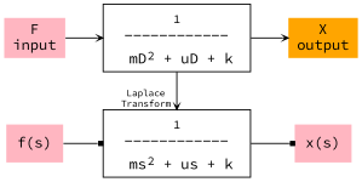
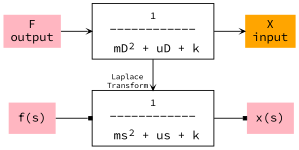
  digraph {
    fontname="Source Code Pro"
    rankdir=LR
    node [fillcolor=lightpink fontname="Source Code Pro" shape=none style=filled]
    edge [arrowhead=vee arrowsize=0.5 fontname="Source Code Pro"]
-   n1 [label="F\ninput"]
+   n1 [label="F\noutput"]
    n2 [label="f(s)"]
    n3 [label=< <sub>1</sub> <br/>____________<br /> <br />  mD<sup>2</sup> + uD + k <br />> shape=box fillcolor="" style=""]
    n4 [label=< <sub>1</sub> <br/>____________<br /> <br />  ms<sup>2</sup> + us + k <br />> shape=box fillcolor="" style=""]
-   n5 [fillcolor=orange label="X\noutput"]
+   n5 [fillcolor=orange label="X\ninput"]
    n6 [label="x(s)"]
    subgraph sub_1 {
      rank=same
      n1
      n2
    }
    subgraph sub_2 {
      rank=same
      n3
      n4
    }
    subgraph sub_3 {
      rank=same
      n5
      n6
    }
    n1 -> n3
    n2 -> n4 [arrowhead=box]
    n3 -> n4 [fontsize=9 headlabel="Laplace \nTransform " minlen=2]
    n3 -> n5
    n4 -> n6 [arrowhead=box]
  }
